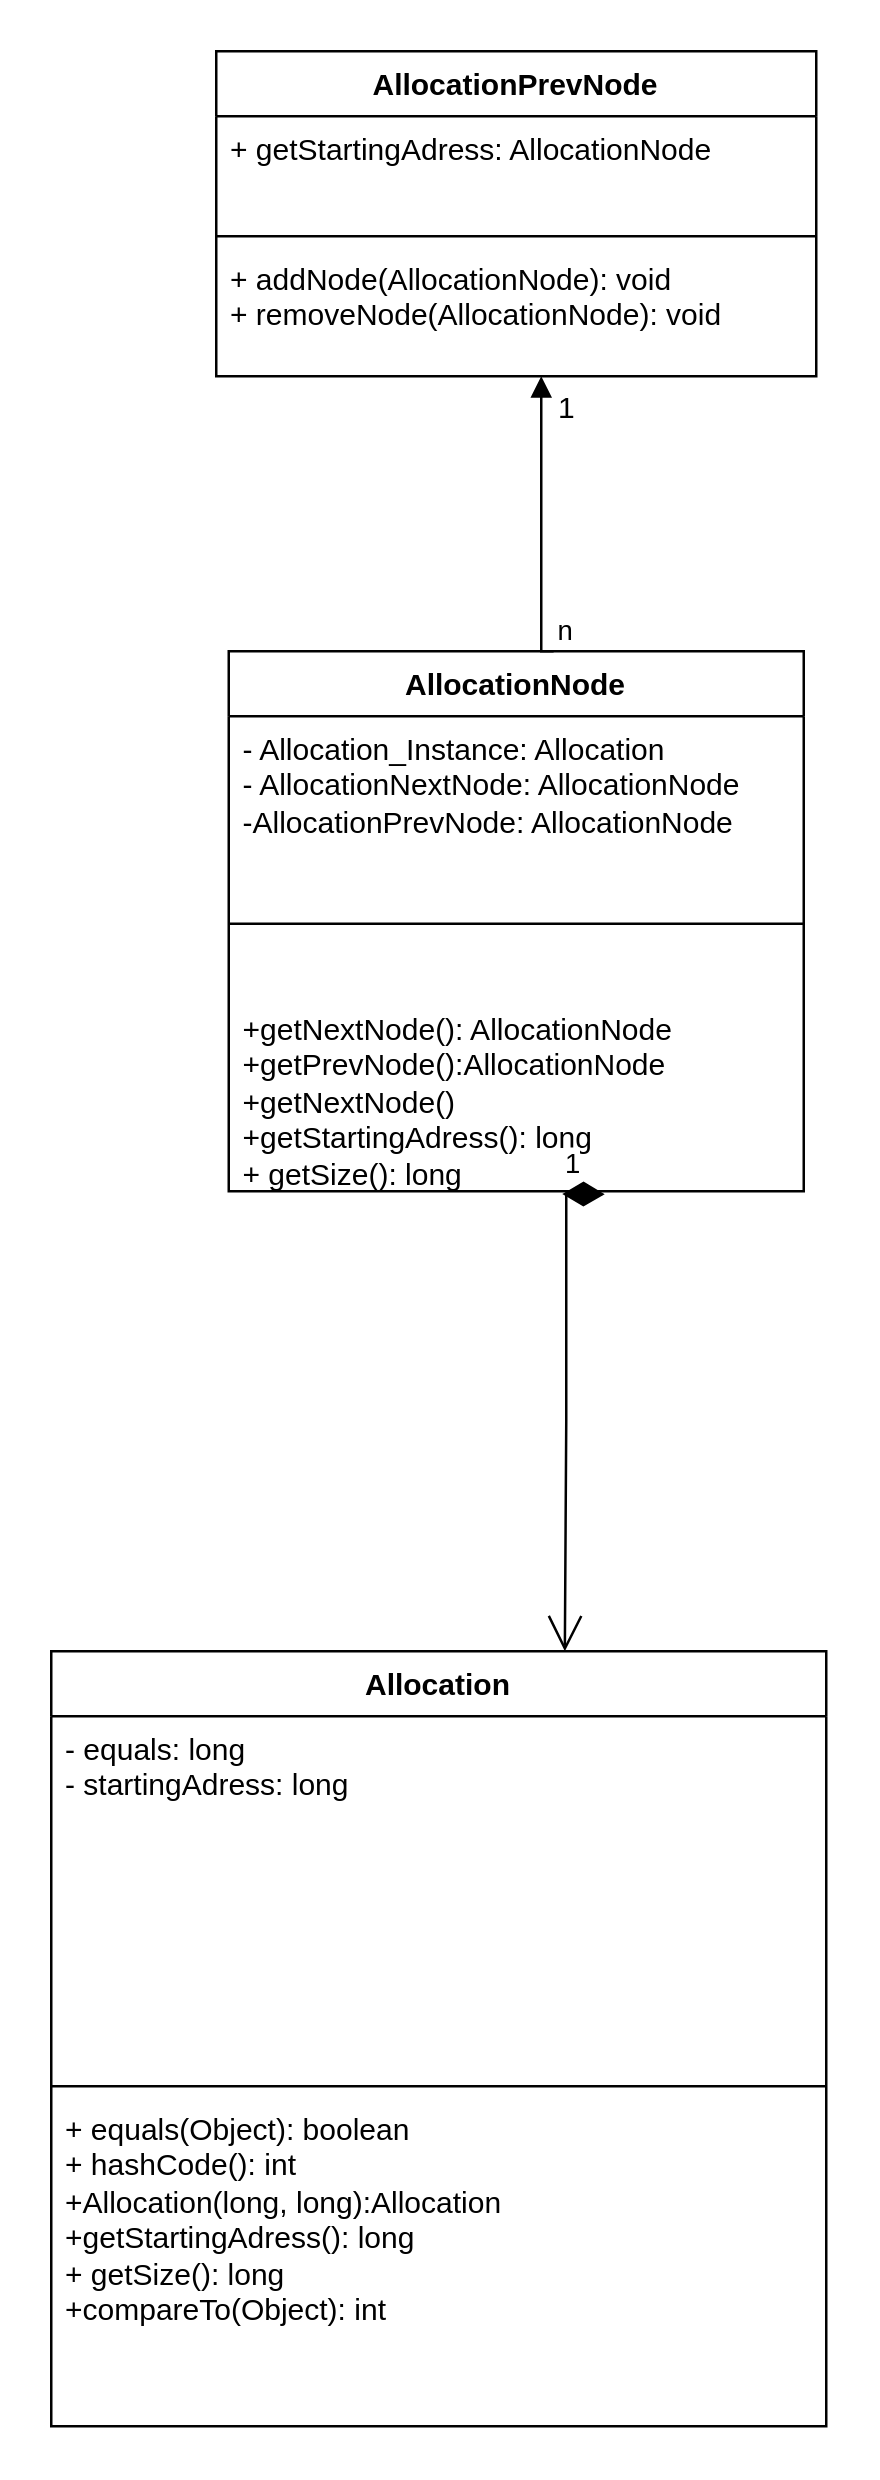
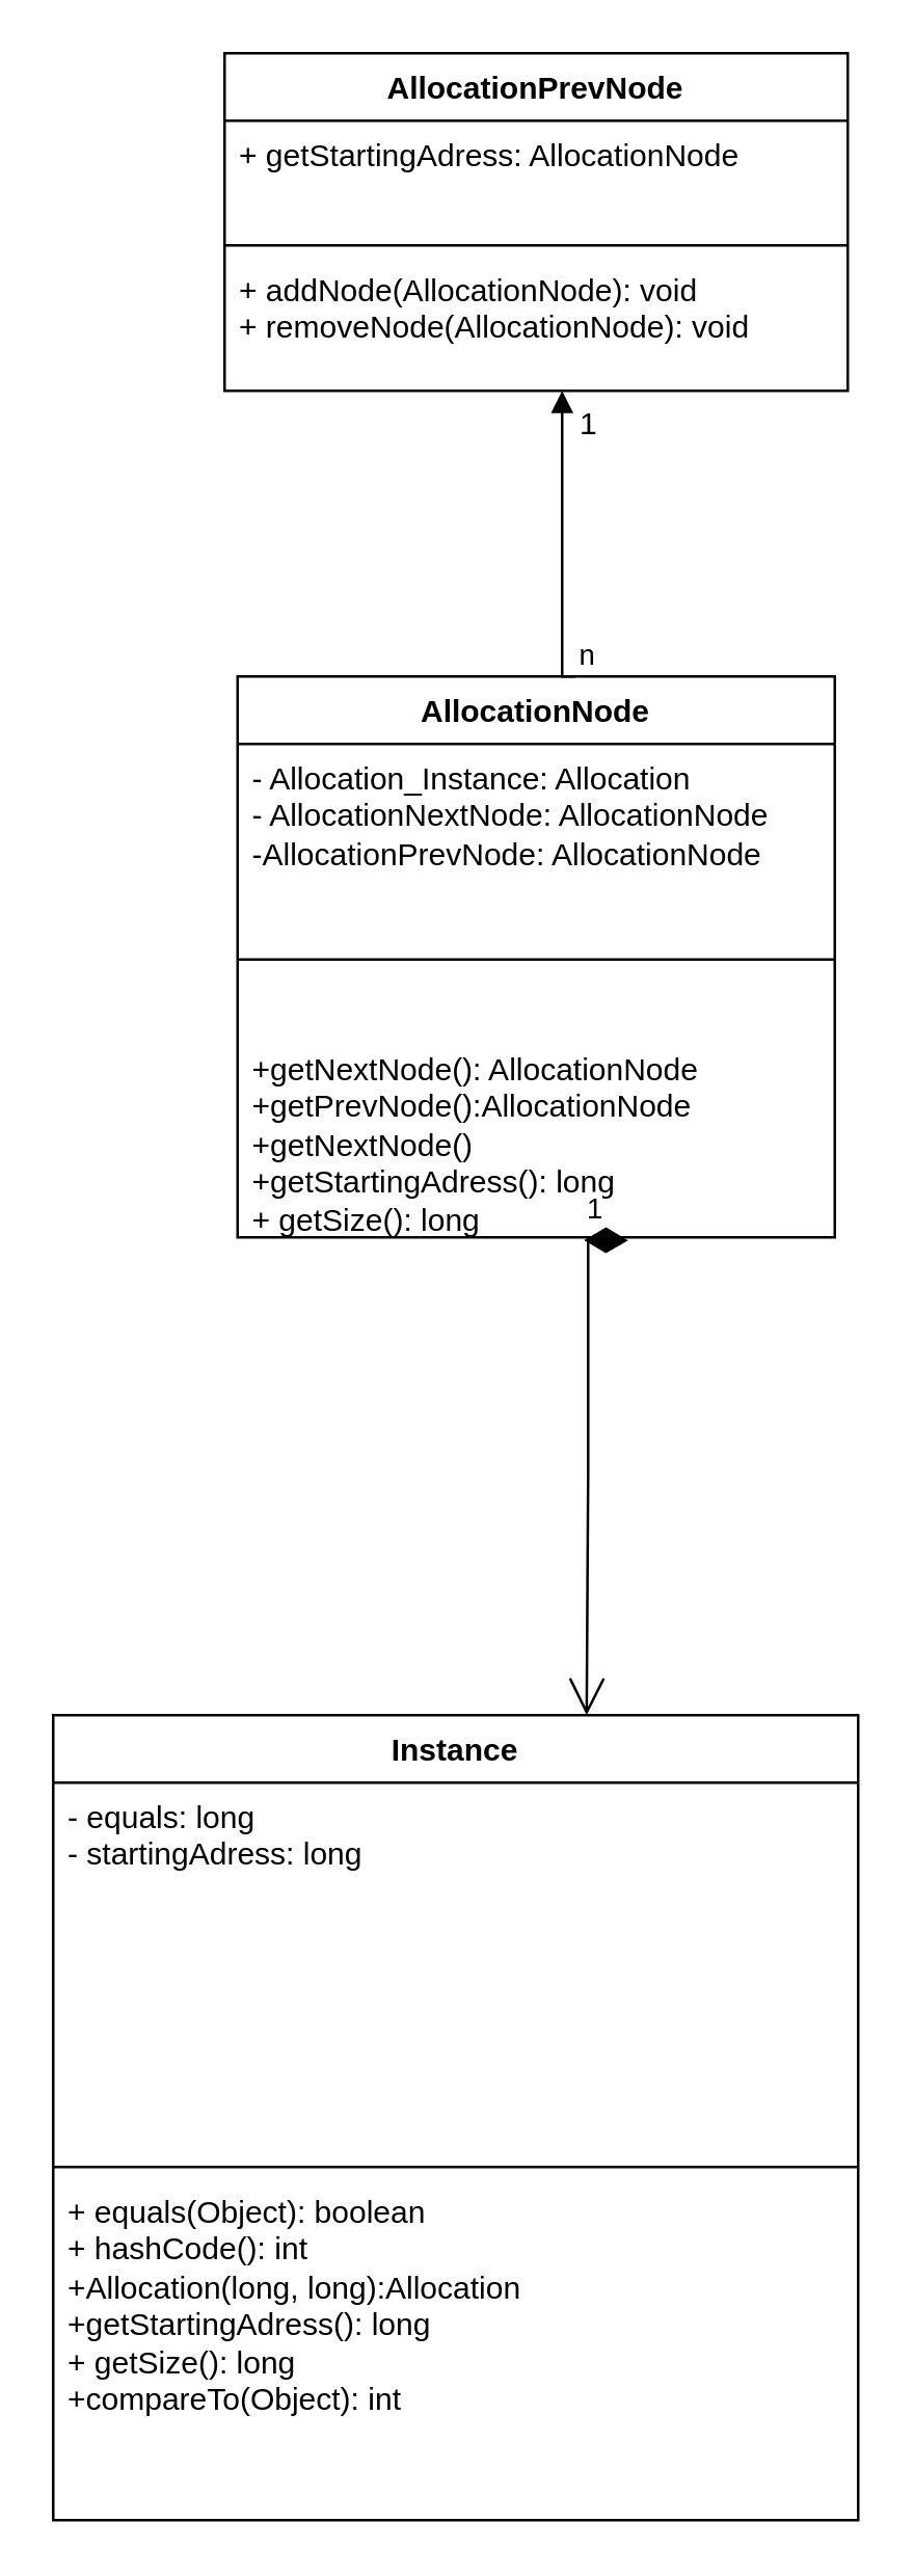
  <mxCell id="0" />
  <mxCell id="1" parent="0" />
- <mxCell id="2" value="Allocation&lt;div&gt;&lt;br&gt;&lt;/div&gt;" style="swimlane;fontStyle=1;align=center;verticalAlign=top;childLayout=stackLayout;horizontal=1;startSize=26;horizontalStack=0;resizeParent=1;resizeParentMax=0;resizeLast=0;collapsible=1;marginBottom=0;whiteSpace=wrap;html=1;" vertex="1" parent="1"><mxGeometry x="20" y="660" width="310" height="310" as="geometry" /></mxCell>
+ <mxCell id="2" value="Instance&lt;div&gt;&lt;br&gt;&lt;/div&gt;" style="swimlane;fontStyle=1;align=center;verticalAlign=top;childLayout=stackLayout;horizontal=1;startSize=26;horizontalStack=0;resizeParent=1;resizeParentMax=0;resizeLast=0;collapsible=1;marginBottom=0;whiteSpace=wrap;html=1;" vertex="1" parent="1"><mxGeometry x="20" y="660" width="310" height="310" as="geometry" /></mxCell>
  <mxCell id="3" value="- equals: long&lt;div&gt;- startingAdress: long&lt;/div&gt;" style="text;strokeColor=none;fillColor=none;align=left;verticalAlign=top;spacingLeft=4;spacingRight=4;overflow=hidden;rotatable=0;points=[[0,0.5],[1,0.5]];portConstraint=eastwest;whiteSpace=wrap;html=1;" vertex="1" parent="2"><mxGeometry y="26" width="310" height="144" as="geometry" /></mxCell>
  <mxCell id="4" value="" style="line;strokeWidth=1;fillColor=none;align=left;verticalAlign=middle;spacingTop=-1;spacingLeft=3;spacingRight=3;rotatable=0;labelPosition=right;points=[];portConstraint=eastwest;strokeColor=inherit;" vertex="1" parent="2"><mxGeometry y="170" width="310" height="8" as="geometry" /></mxCell>
  <mxCell id="5" value="+ equals(Object): boolean&lt;div&gt;+ hashCode(): int&lt;/div&gt;&lt;div&gt;+Allocation(long, long):Allocation&lt;/div&gt;&lt;div&gt;+getStartingAdress(): long&lt;/div&gt;&lt;div&gt;+ getSize(): long&lt;/div&gt;&lt;div&gt;+compareTo(Object): int&lt;/div&gt;&lt;div&gt;&lt;br&gt;&lt;/div&gt;&lt;div&gt;&lt;br&gt;&lt;/div&gt;" style="text;strokeColor=none;fillColor=none;align=left;verticalAlign=top;spacingLeft=4;spacingRight=4;overflow=hidden;rotatable=0;points=[[0,0.5],[1,0.5]];portConstraint=eastwest;whiteSpace=wrap;html=1;" vertex="1" parent="2"><mxGeometry y="178" width="310" height="132" as="geometry" /></mxCell>
  <mxCell id="6" value="AllocationNode" style="swimlane;fontStyle=1;align=center;verticalAlign=top;childLayout=stackLayout;horizontal=1;startSize=26;horizontalStack=0;resizeParent=1;resizeParentMax=0;resizeLast=0;collapsible=1;marginBottom=0;whiteSpace=wrap;html=1;" vertex="1" parent="1"><mxGeometry x="91" y="260" width="230" height="216" as="geometry" /></mxCell>
  <mxCell id="7" value="- Allocation_Instance: Allocation&lt;div&gt;- AllocationNextNode: AllocationNode&lt;/div&gt;&lt;div&gt;-AllocationPrevNode: AllocationNode&lt;/div&gt;" style="text;strokeColor=none;fillColor=none;align=left;verticalAlign=top;spacingLeft=4;spacingRight=4;overflow=hidden;rotatable=0;points=[[0,0.5],[1,0.5]];portConstraint=eastwest;whiteSpace=wrap;html=1;" vertex="1" parent="6"><mxGeometry y="26" width="230" height="54" as="geometry" /></mxCell>
  <mxCell id="8" value="" style="line;strokeWidth=1;fillColor=none;align=left;verticalAlign=middle;spacingTop=-1;spacingLeft=3;spacingRight=3;rotatable=0;labelPosition=right;points=[];portConstraint=eastwest;strokeColor=inherit;" vertex="1" parent="6"><mxGeometry y="80" width="230" height="58" as="geometry" /></mxCell>
  <mxCell id="9" value="+getNextNode(): AllocationNode&lt;div&gt;+getPrevNode():AllocationNode&lt;/div&gt;&lt;div&gt;+getNextNode()&lt;/div&gt;&lt;div&gt;+getStartingAdress(): long&lt;/div&gt;&lt;div&gt;+ getSize(): long&lt;/div&gt;" style="text;strokeColor=none;fillColor=none;align=left;verticalAlign=top;spacingLeft=4;spacingRight=4;overflow=hidden;rotatable=0;points=[[0,0.5],[1,0.5]];portConstraint=eastwest;whiteSpace=wrap;html=1;" vertex="1" parent="6"><mxGeometry y="138" width="230" height="78" as="geometry" /></mxCell>
  <mxCell id="10" value="AllocationPrevNode" style="swimlane;fontStyle=1;align=center;verticalAlign=top;childLayout=stackLayout;horizontal=1;startSize=26;horizontalStack=0;resizeParent=1;resizeParentMax=0;resizeLast=0;collapsible=1;marginBottom=0;whiteSpace=wrap;html=1;" vertex="1" parent="1"><mxGeometry x="86" y="20" width="240" height="130" as="geometry" /></mxCell>
  <mxCell id="11" value="+ getStartingAdress: AllocationNode&amp;nbsp;" style="text;strokeColor=none;fillColor=none;align=left;verticalAlign=top;spacingLeft=4;spacingRight=4;overflow=hidden;rotatable=0;points=[[0,0.5],[1,0.5]];portConstraint=eastwest;whiteSpace=wrap;html=1;" vertex="1" parent="10"><mxGeometry y="26" width="240" height="44" as="geometry" /></mxCell>
  <mxCell id="12" value="" style="line;strokeWidth=1;fillColor=none;align=left;verticalAlign=middle;spacingTop=-1;spacingLeft=3;spacingRight=3;rotatable=0;labelPosition=right;points=[];portConstraint=eastwest;strokeColor=inherit;" vertex="1" parent="10"><mxGeometry y="70" width="240" height="8" as="geometry" /></mxCell>
  <mxCell id="13" value="+ addNode(AllocationNode): void&lt;div&gt;+ removeNode(AllocationNode): void&lt;/div&gt;" style="text;strokeColor=none;fillColor=none;align=left;verticalAlign=top;spacingLeft=4;spacingRight=4;overflow=hidden;rotatable=0;points=[[0,0.5],[1,0.5]];portConstraint=eastwest;whiteSpace=wrap;html=1;" vertex="1" parent="10"><mxGeometry y="78" width="240" height="52" as="geometry" /></mxCell>
  <mxCell id="14" value="1" style="endArrow=open;html=1;endSize=12;startArrow=diamondThin;startSize=14;startFill=1;edgeStyle=orthogonalEdgeStyle;align=left;verticalAlign=bottom;rounded=0;entryX=0.434;entryY=0.021;entryDx=0;entryDy=0;entryPerimeter=0;exitX=0.58;exitY=1.014;exitDx=0;exitDy=0;exitPerimeter=0;" edge="1" parent="1" source="9"><mxGeometry x="-1" y="3" relative="1" as="geometry"><mxPoint x="226" y="460" as="sourcePoint" /><mxPoint x="225.44" y="660" as="targetPoint" /><Array as="points"><mxPoint x="226" y="477" /><mxPoint x="226" y="568" /></Array></mxGeometry></mxCell>
  <mxCell id="15" value="" style="endArrow=block;endFill=1;html=1;edgeStyle=orthogonalEdgeStyle;align=left;verticalAlign=top;rounded=0;exitX=0.565;exitY=0;exitDx=0;exitDy=0;exitPerimeter=0;" edge="1" parent="1" source="6"><mxGeometry x="-1" relative="1" as="geometry"><mxPoint x="376" y="230" as="sourcePoint" /><mxPoint x="216" y="150" as="targetPoint" /><Array as="points"><mxPoint x="216" y="200" /><mxPoint x="216" y="200" /></Array></mxGeometry></mxCell>
  <mxCell id="16" value="n" style="edgeLabel;resizable=0;html=1;align=left;verticalAlign=bottom;" connectable="0" vertex="1" parent="15"><mxGeometry x="-1" relative="1" as="geometry" /></mxCell>
  <mxCell id="17" value="1" style="text;html=1;align=center;verticalAlign=middle;resizable=0;points=[];autosize=1;strokeColor=none;fillColor=none;" vertex="1" parent="1"><mxGeometry x="211" y="148" width="30" height="30" as="geometry" /></mxCell>
